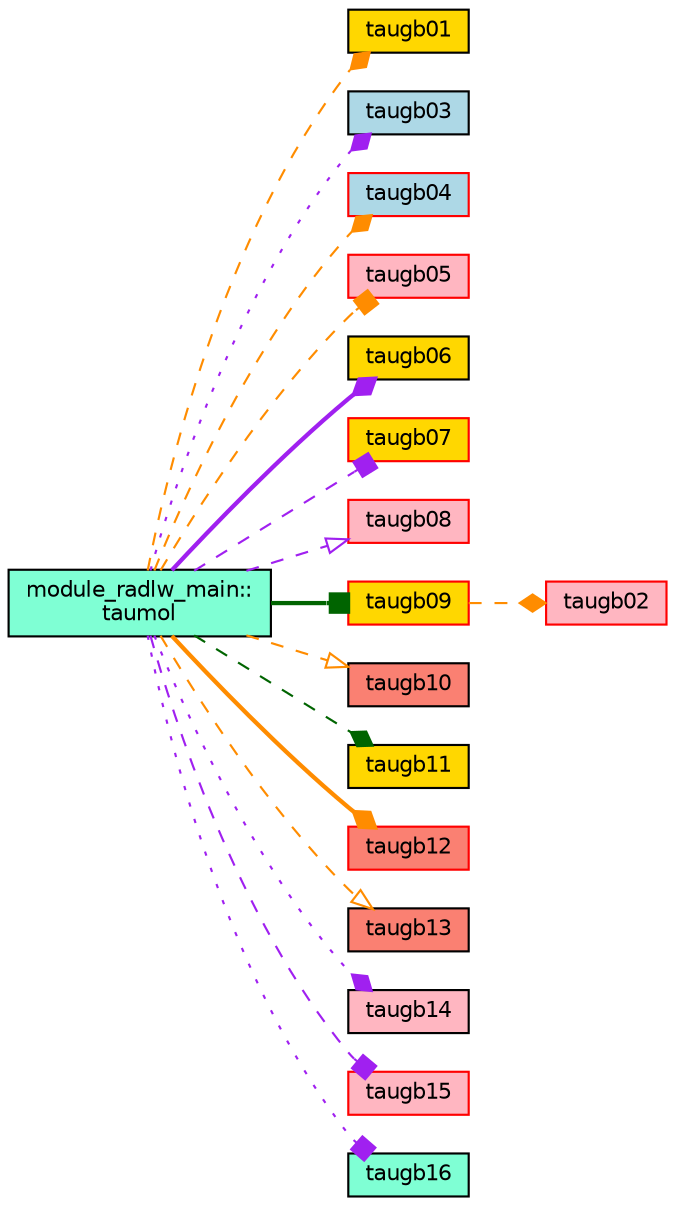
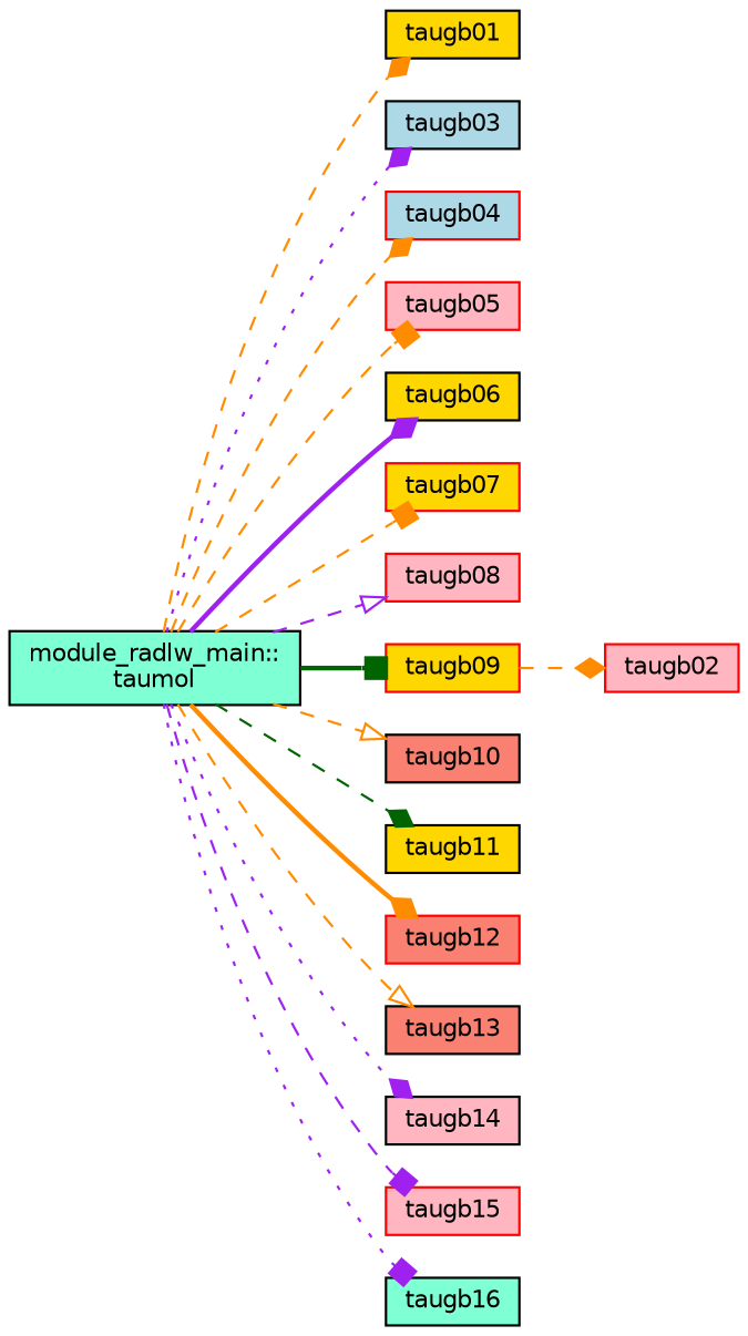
  digraph {
    rankdir=LR
    node [color=black fillcolor=gold fontname=Helvetica fontsize=10 shape=record style=filled]
    edge [arrowhead=diamond color=darkorange fontname=Helvetica fontsize=10 labelfontname=Helvetica labelfontsize=10 style=dashed]
    n1 [fillcolor=aquamarine fontcolor=black height=0.2 label="module_radlw_main::\ltaumol" width=0.4]
    n2 [height=0.2 label=taugb01 width=0.4]
    n3 [fillcolor=lightblue height=0.2 label=taugb03 width=0.4]
    n4 [color=red fillcolor=lightblue height=0.2 label=taugb04 width=0.4]
    n5 [color=red fillcolor=lightpink height=0.2 label=taugb05 width=0.4]
    n6 [height=0.2 label=taugb06 width=0.4]
    n7 [color=red height=0.2 label=taugb07 width=0.4]
    n8 [color=red fillcolor=lightpink height=0.2 label=taugb08 width=0.4]
    n9 [color=red height=0.2 label=taugb09 width=0.4]
    n10 [fillcolor=salmon height=0.2 label=taugb10 width=0.4]
    n11 [height=0.2 label=taugb11 width=0.4]
    n12 [color=red fillcolor=salmon height=0.2 label=taugb12 width=0.4]
    n13 [fillcolor=salmon height=0.2 label=taugb13 width=0.4]
    n14 [fillcolor=lightpink height=0.2 label=taugb14 width=0.4]
    n15 [color=red fillcolor=lightpink height=0.2 label=taugb15 width=0.4]
    n16 [fillcolor=aquamarine height=0.2 label=taugb16 width=0.4]
    n17 [color=red fillcolor=lightpink height=0.2 label=taugb02 width=0.4]
    n1 -> n2
    n1 -> n3 [color=purple style=dotted]
    n1 -> n4
    n1 -> n5 [arrowhead=box]
    n1 -> n6 [color=purple style=bold]
-   n1 -> n7 [arrowhead=box color=purple]
+   n1 -> n7 [arrowhead=box]
    n1 -> n8 [arrowhead=onormal color=purple]
    n1 -> n9 [arrowhead=box color=darkgreen style=bold]
    n1 -> n10 [arrowhead=onormal]
    n1 -> n11 [color=darkgreen]
    n1 -> n12 [style=bold]
    n1 -> n13 [arrowhead=onormal]
    n1 -> n14 [color=purple style=dotted]
    n1 -> n15 [arrowhead=box color=purple]
    n1 -> n16 [arrowhead=box color=purple style=dotted]
    n9 -> n17
  }
